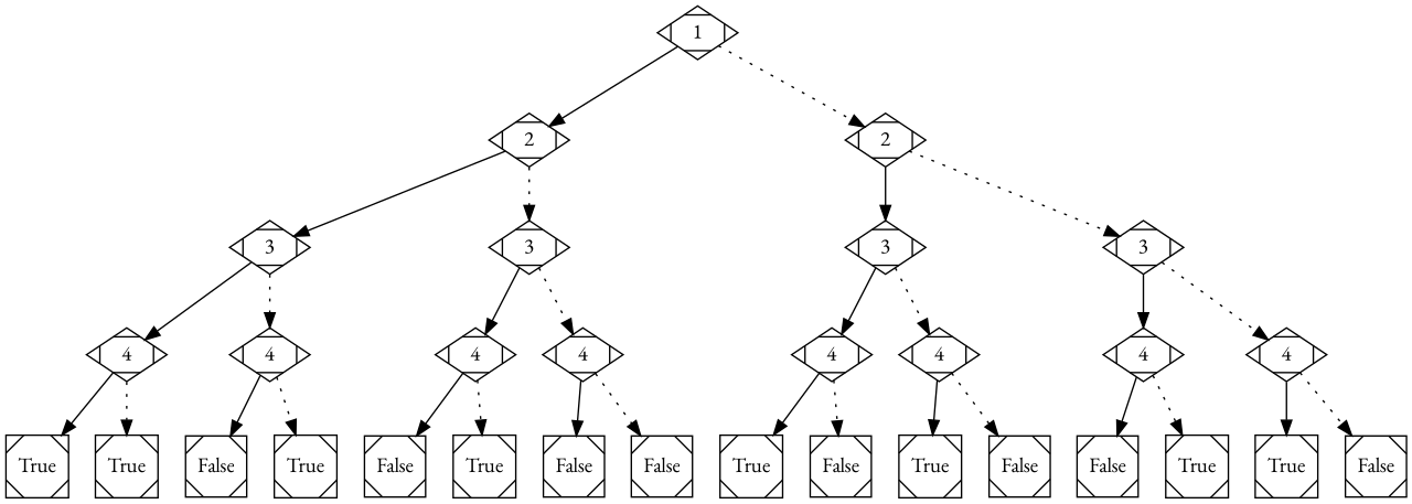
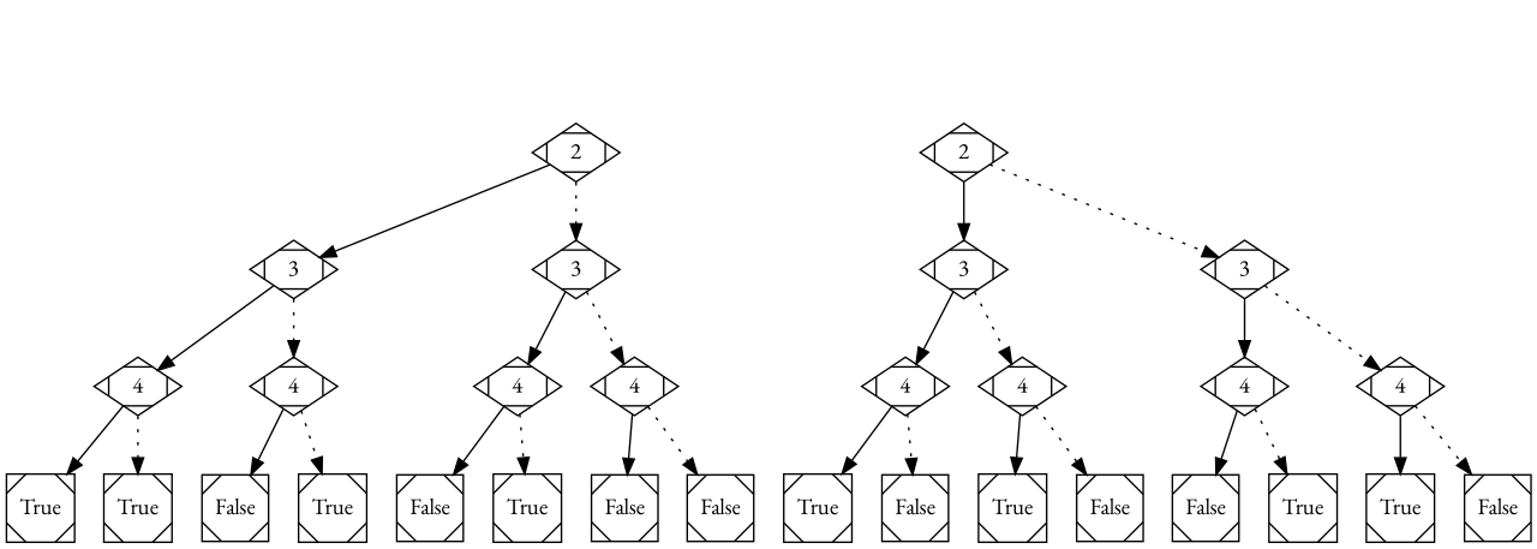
  digraph {
    fontname="EB Garamond"
    node [shape=Msquare fontname="EB Garamond"]
    edge [fontname="EB Garamond"]
-   n1 [label=1 shape=Mdiamond]
    n2 [label=2 shape=Mdiamond]
    n3 [label=2 shape=Mdiamond]
    n4 [label=3 shape=Mdiamond]
    n5 [label=3 shape=Mdiamond]
    n6 [label=4 shape=Mdiamond]
    n7 [label=4 shape=Mdiamond]
    n8 [label=True]
    n9 [label=True]
    n10 [label=False]
    n11 [label=True]
    n12 [label=4 shape=Mdiamond]
    n13 [label=4 shape=Mdiamond]
    n14 [label=False]
    n15 [label=True]
    n16 [label=False]
    n17 [label=False]
    n18 [label=3 shape=Mdiamond]
    n19 [label=3 shape=Mdiamond]
    n20 [label=4 shape=Mdiamond]
    n21 [label=4 shape=Mdiamond]
    n22 [label=True]
    n23 [label=False]
    n24 [label=True]
    n25 [label=False]
    n26 [label=4 shape=Mdiamond]
    n27 [label=4 shape=Mdiamond]
    n28 [label=False]
    n29 [label=True]
    n30 [label=True]
    n31 [label=False]
-   n1 -> n2
-   n1 -> n3 [style=dotted]
    n2 -> n4
    n2 -> n5 [style=dotted]
    n3 -> n18
    n3 -> n19 [style=dotted]
    n4 -> n6
    n4 -> n7 [style=dotted]
    n5 -> n12
    n5 -> n13 [style=dotted]
    n6 -> n8
    n6 -> n9 [style=dotted]
    n7 -> n10
    n7 -> n11 [style=dotted]
    n12 -> n14
    n12 -> n15 [style=dotted]
    n13 -> n16
    n13 -> n17 [style=dotted]
    n18 -> n20
    n18 -> n21 [style=dotted]
    n19 -> n26
    n19 -> n27 [style=dotted]
    n20 -> n22
    n20 -> n23 [style=dotted]
    n21 -> n24
    n21 -> n25 [style=dotted]
    n26 -> n28
    n26 -> n29 [style=dotted]
    n27 -> n30
    n27 -> n31 [style=dotted]
  }
